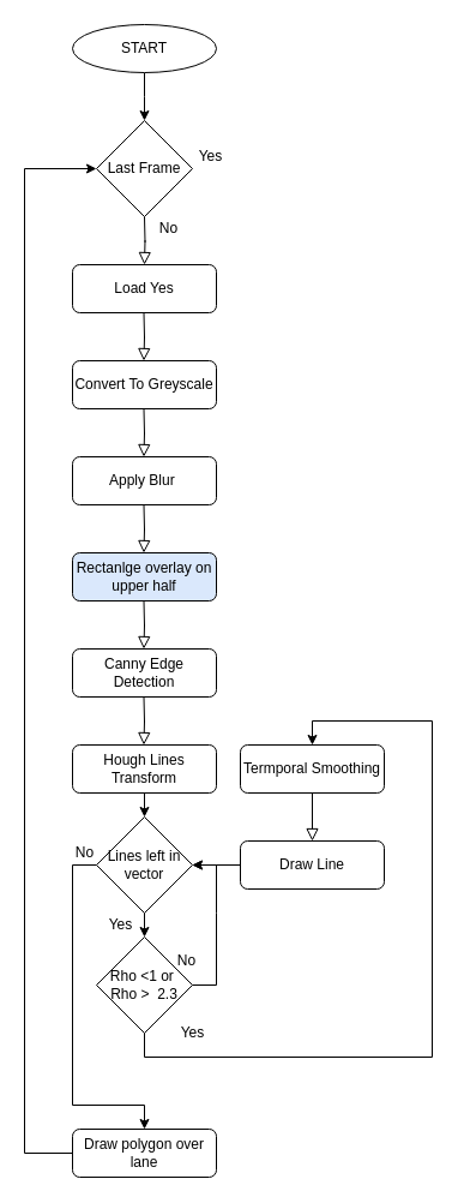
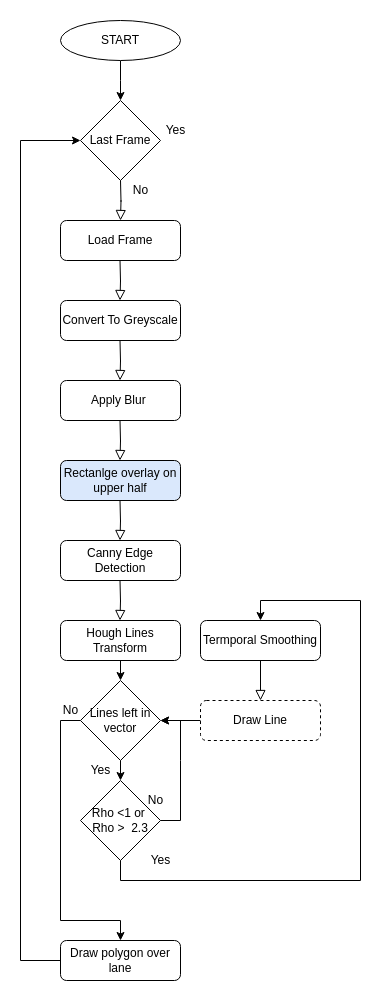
  <mxCell id="0" />
  <mxCell id="1" parent="0" />
  <mxCell id="2" value="" style="edgeStyle=orthogonalEdgeStyle;rounded=0;orthogonalLoop=1;jettySize=auto;html=1;" edge="1" parent="1" source="3"><mxGeometry relative="1" as="geometry"><mxPoint x="120" y="100" as="targetPoint" /></mxGeometry></mxCell>
  <mxCell id="3" value="START" style="ellipse;whiteSpace=wrap;html=1;" vertex="1" parent="1"><mxGeometry x="60" y="20" width="120" height="40" as="geometry" /></mxCell>
  <mxCell id="4" value="Last Frame" style="rhombus;whiteSpace=wrap;html=1;" vertex="1" parent="1"><mxGeometry x="80" y="100" width="80" height="80" as="geometry" /></mxCell>
  <mxCell id="5" value="" style="rounded=0;html=1;jettySize=auto;orthogonalLoop=1;fontSize=11;endArrow=block;endFill=0;endSize=8;strokeWidth=1;shadow=0;labelBackgroundColor=none;edgeStyle=orthogonalEdgeStyle;" edge="1" parent="1"><mxGeometry relative="1" as="geometry"><mxPoint x="120" y="220" as="targetPoint" /><mxPoint x="120" y="180" as="sourcePoint" /></mxGeometry></mxCell>
- <mxCell id="6" value="Load Yes" style="rounded=1;whiteSpace=wrap;html=1;fontSize=12;glass=0;strokeWidth=1;shadow=0;" vertex="1" parent="1"><mxGeometry x="60" y="220" width="120" height="40" as="geometry" /></mxCell>
+ <mxCell id="6" value="Load Frame" style="rounded=1;whiteSpace=wrap;html=1;fontSize=12;glass=0;strokeWidth=1;shadow=0;" vertex="1" parent="1"><mxGeometry x="60" y="220" width="120" height="40" as="geometry" /></mxCell>
  <mxCell id="7" value="" style="rounded=0;html=1;jettySize=auto;orthogonalLoop=1;fontSize=11;endArrow=block;endFill=0;endSize=8;strokeWidth=1;shadow=0;labelBackgroundColor=none;edgeStyle=orthogonalEdgeStyle;" edge="1" parent="1"><mxGeometry relative="1" as="geometry"><mxPoint x="119.5" y="300" as="targetPoint" /><mxPoint x="119.5" y="260" as="sourcePoint" /></mxGeometry></mxCell>
  <mxCell id="8" value="Convert To Greyscale" style="rounded=1;whiteSpace=wrap;html=1;fontSize=12;glass=0;strokeWidth=1;shadow=0;" vertex="1" parent="1"><mxGeometry x="60" y="300" width="120" height="40" as="geometry" /></mxCell>
  <mxCell id="9" value="" style="rounded=0;html=1;jettySize=auto;orthogonalLoop=1;fontSize=11;endArrow=block;endFill=0;endSize=8;strokeWidth=1;shadow=0;labelBackgroundColor=none;edgeStyle=orthogonalEdgeStyle;" edge="1" parent="1"><mxGeometry relative="1" as="geometry"><mxPoint x="119.5" y="380" as="targetPoint" /><mxPoint x="119.5" y="340" as="sourcePoint" /></mxGeometry></mxCell>
  <mxCell id="10" value="Apply Blur&amp;nbsp;" style="rounded=1;whiteSpace=wrap;html=1;fontSize=12;glass=0;strokeWidth=1;shadow=0;" vertex="1" parent="1"><mxGeometry x="60" y="380" width="120" height="40" as="geometry" /></mxCell>
  <mxCell id="11" value="" style="rounded=0;html=1;jettySize=auto;orthogonalLoop=1;fontSize=11;endArrow=block;endFill=0;endSize=8;strokeWidth=1;shadow=0;labelBackgroundColor=none;edgeStyle=orthogonalEdgeStyle;" edge="1" parent="1"><mxGeometry relative="1" as="geometry"><mxPoint x="119.5" y="460" as="targetPoint" /><mxPoint x="119.5" y="420" as="sourcePoint" /></mxGeometry></mxCell>
  <mxCell id="12" value="Rectanlge overlay on upper half" style="rounded=1;whiteSpace=wrap;html=1;fontSize=12;glass=0;strokeWidth=1;shadow=0;fillColor=#dae8fc;" vertex="1" parent="1"><mxGeometry x="60" y="460" width="120" height="40" as="geometry" /></mxCell>
  <mxCell id="13" value="" style="rounded=0;html=1;jettySize=auto;orthogonalLoop=1;fontSize=11;endArrow=block;endFill=0;endSize=8;strokeWidth=1;shadow=0;labelBackgroundColor=none;edgeStyle=orthogonalEdgeStyle;" edge="1" parent="1"><mxGeometry relative="1" as="geometry"><mxPoint x="119.5" y="540" as="targetPoint" /><mxPoint x="119.5" y="500" as="sourcePoint" /></mxGeometry></mxCell>
  <mxCell id="14" value="Canny Edge Detection" style="rounded=1;whiteSpace=wrap;html=1;fontSize=12;glass=0;strokeWidth=1;shadow=0;" vertex="1" parent="1"><mxGeometry x="60" y="540" width="120" height="40" as="geometry" /></mxCell>
  <mxCell id="15" value="" style="rounded=0;html=1;jettySize=auto;orthogonalLoop=1;fontSize=11;endArrow=block;endFill=0;endSize=8;strokeWidth=1;shadow=0;labelBackgroundColor=none;edgeStyle=orthogonalEdgeStyle;" edge="1" parent="1"><mxGeometry relative="1" as="geometry"><mxPoint x="119.5" y="620" as="targetPoint" /><mxPoint x="119.5" y="580" as="sourcePoint" /></mxGeometry></mxCell>
  <mxCell id="16" value="Hough Lines Transform" style="rounded=1;whiteSpace=wrap;html=1;fontSize=12;glass=0;strokeWidth=1;shadow=0;" vertex="1" parent="1"><mxGeometry x="60" y="620" width="120" height="40" as="geometry" /></mxCell>
  <mxCell id="17" value="Rho &amp;lt;1 or&amp;nbsp;&lt;br&gt;Rho &amp;gt;&amp;nbsp; 2.3" style="rhombus;whiteSpace=wrap;html=1;" vertex="1" parent="1"><mxGeometry x="80" y="780" width="80" height="80" as="geometry" /></mxCell>
  <mxCell id="18" value="" style="endArrow=classic;html=1;rounded=0;exitX=1;exitY=0.5;exitDx=0;exitDy=0;entryX=1;entryY=0.5;entryDx=0;entryDy=0;" edge="1" parent="1" source="17" target="21"><mxGeometry width="50" height="50" relative="1" as="geometry"><mxPoint x="210" y="480" as="sourcePoint" /><mxPoint x="60" y="720" as="targetPoint" /><Array as="points"><mxPoint x="180" y="820" /><mxPoint x="180" y="760" /><mxPoint x="180" y="720" /></Array></mxGeometry></mxCell>
  <mxCell id="19" value="No" style="text;html=1;align=center;verticalAlign=middle;resizable=0;points=[];autosize=1;strokeColor=none;fillColor=none;" vertex="1" parent="1"><mxGeometry x="140" y="790" width="30" height="20" as="geometry" /></mxCell>
  <mxCell id="20" value="Termporal Smoothing" style="rounded=1;whiteSpace=wrap;html=1;fontSize=12;glass=0;strokeWidth=1;shadow=0;" vertex="1" parent="1"><mxGeometry x="200" y="620" width="120" height="40" as="geometry" /></mxCell>
  <mxCell id="21" value="Lines left in vector" style="rhombus;whiteSpace=wrap;html=1;" vertex="1" parent="1"><mxGeometry x="80" y="680" width="80" height="80" as="geometry" /></mxCell>
  <mxCell id="22" value="" style="endArrow=classic;html=1;rounded=0;exitX=0.5;exitY=1;exitDx=0;exitDy=0;entryX=0.5;entryY=0;entryDx=0;entryDy=0;" edge="1" parent="1" source="16" target="21"><mxGeometry width="50" height="50" relative="1" as="geometry"><mxPoint x="210" y="480" as="sourcePoint" /><mxPoint x="260" y="430" as="targetPoint" /></mxGeometry></mxCell>
  <mxCell id="23" value="" style="endArrow=classic;html=1;rounded=0;exitX=0.5;exitY=1;exitDx=0;exitDy=0;entryX=0.5;entryY=0;entryDx=0;entryDy=0;" edge="1" parent="1" source="21" target="17"><mxGeometry width="50" height="50" relative="1" as="geometry"><mxPoint x="210" y="480" as="sourcePoint" /><mxPoint x="260" y="430" as="targetPoint" /></mxGeometry></mxCell>
  <mxCell id="24" value="" style="rounded=0;html=1;jettySize=auto;orthogonalLoop=1;fontSize=11;endArrow=block;endFill=0;endSize=8;strokeWidth=1;shadow=0;labelBackgroundColor=none;edgeStyle=orthogonalEdgeStyle;entryX=0.5;entryY=0;entryDx=0;entryDy=0;exitX=0.5;exitY=1;exitDx=0;exitDy=0;" edge="1" parent="1" source="20" target="25"><mxGeometry relative="1" as="geometry"><mxPoint x="319.5" y="380" as="targetPoint" /><mxPoint x="320" y="340" as="sourcePoint" /></mxGeometry></mxCell>
- <mxCell id="25" value="Draw Line" style="rounded=1;whiteSpace=wrap;html=1;fontSize=12;glass=0;strokeWidth=1;shadow=0;" vertex="1" parent="1"><mxGeometry x="200" y="700" width="120" height="40" as="geometry" /></mxCell>
+ <mxCell id="25" value="Draw Line" style="rounded=1;whiteSpace=wrap;html=1;fontSize=12;glass=0;strokeWidth=1;shadow=0;dashed=1;" vertex="1" parent="1"><mxGeometry x="200" y="700" width="120" height="40" as="geometry" /></mxCell>
  <mxCell id="26" value="Yes" style="text;html=1;align=center;verticalAlign=middle;resizable=0;points=[];autosize=1;strokeColor=none;fillColor=none;" vertex="1" parent="1"><mxGeometry x="80" y="760" width="40" height="20" as="geometry" /></mxCell>
  <mxCell id="27" value="Yes" style="text;html=1;align=center;verticalAlign=middle;resizable=0;points=[];autosize=1;strokeColor=none;fillColor=none;" vertex="1" parent="1"><mxGeometry x="140" y="850" width="40" height="20" as="geometry" /></mxCell>
  <mxCell id="28" value="" style="endArrow=classic;html=1;rounded=0;entryX=1;entryY=0.5;entryDx=0;entryDy=0;exitX=0;exitY=0.5;exitDx=0;exitDy=0;" edge="1" parent="1" source="25" target="21"><mxGeometry width="50" height="50" relative="1" as="geometry"><mxPoint x="320" y="810" as="sourcePoint" /><mxPoint x="370" y="760" as="targetPoint" /></mxGeometry></mxCell>
  <mxCell id="29" value="" style="endArrow=classic;html=1;rounded=0;exitX=0.5;exitY=1;exitDx=0;exitDy=0;entryX=0.5;entryY=0;entryDx=0;entryDy=0;" edge="1" parent="1" source="17" target="20"><mxGeometry width="50" height="50" relative="1" as="geometry"><mxPoint x="320" y="810" as="sourcePoint" /><mxPoint x="370" y="760" as="targetPoint" /><Array as="points"><mxPoint x="120" y="880" /><mxPoint x="360" y="880" /><mxPoint x="360" y="600" /><mxPoint x="260" y="600" /></Array></mxGeometry></mxCell>
  <mxCell id="30" value="Draw polygon over lane" style="rounded=1;whiteSpace=wrap;html=1;fontSize=12;glass=0;strokeWidth=1;shadow=0;" vertex="1" parent="1"><mxGeometry x="60" y="940" width="120" height="40" as="geometry" /></mxCell>
  <mxCell id="31" value="No" style="text;html=1;align=center;verticalAlign=middle;resizable=0;points=[];autosize=1;strokeColor=none;fillColor=none;" vertex="1" parent="1"><mxGeometry x="125" y="180" width="30" height="20" as="geometry" /></mxCell>
  <mxCell id="32" value="" style="endArrow=classic;html=1;rounded=0;exitX=0;exitY=0.5;exitDx=0;exitDy=0;entryX=0.5;entryY=0;entryDx=0;entryDy=0;" edge="1" parent="1" source="21" target="30"><mxGeometry width="50" height="50" relative="1" as="geometry"><mxPoint x="320" y="860" as="sourcePoint" /><mxPoint x="370" y="810" as="targetPoint" /><Array as="points"><mxPoint x="60" y="720" /><mxPoint x="60" y="920" /><mxPoint x="120" y="920" /></Array></mxGeometry></mxCell>
  <mxCell id="33" value="No" style="text;html=1;align=center;verticalAlign=middle;resizable=0;points=[];autosize=1;strokeColor=none;fillColor=none;" vertex="1" parent="1"><mxGeometry x="55" y="700" width="30" height="20" as="geometry" /></mxCell>
  <mxCell id="34" value="" style="endArrow=classic;html=1;rounded=0;exitX=0;exitY=0.5;exitDx=0;exitDy=0;entryX=0;entryY=0.5;entryDx=0;entryDy=0;" edge="1" parent="1" source="30" target="4"><mxGeometry width="50" height="50" relative="1" as="geometry"><mxPoint x="320" y="860" as="sourcePoint" /><mxPoint x="370" y="810" as="targetPoint" /><Array as="points"><mxPoint x="20" y="960" /><mxPoint x="20" y="140" /></Array></mxGeometry></mxCell>
  <mxCell id="35" value="Yes" style="text;html=1;align=center;verticalAlign=middle;resizable=0;points=[];autosize=1;strokeColor=none;fillColor=none;" vertex="1" parent="1"><mxGeometry x="155" y="120" width="40" height="20" as="geometry" /></mxCell>
